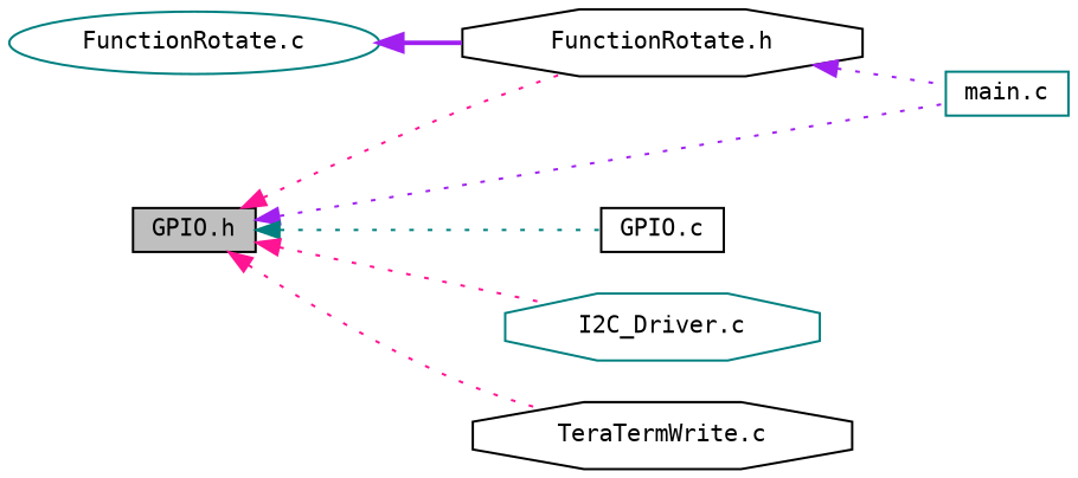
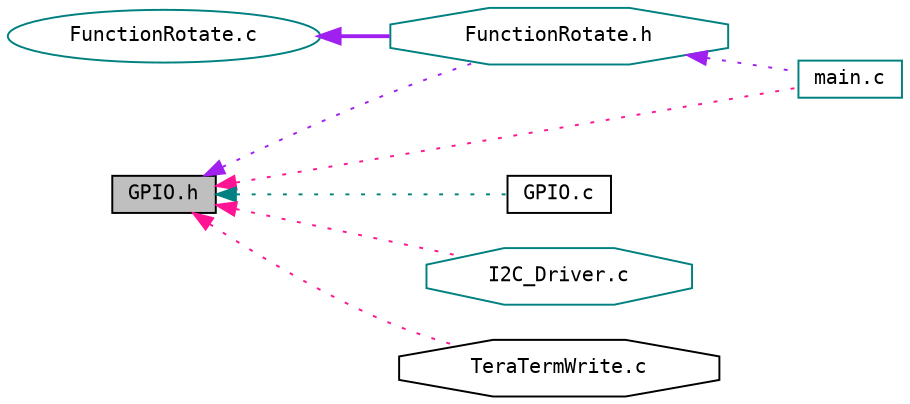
  digraph {
    fontname="DejaVu Sans Mono"
    rankdir=LR
    node [color=teal fillcolor=white fontname="DejaVu Sans Mono" fontsize=10 shape=box style=filled]
    edge [color=purple dir=back fontname="DejaVu Sans Mono" fontsize=10 labelfontname=Helvetica labelfontsize=10 style=dotted]
    n1 [color=black fillcolor=grey75 fontcolor=black height=0.2 label="GPIO.h" width=0.4]
-   n2 [color=black height=0.2 label="FunctionRotate.h" shape=octagon width=0.4]
+   n2 [height=0.2 label="FunctionRotate.h" shape=octagon width=0.4]
    n3 [height=0.2 label="main.c" width=0.4]
    n4 [color=black height=0.2 label="GPIO.c" width=0.4]
    n5 [height=0.2 label="I2C_Driver.c" shape=octagon width=0.4]
    n6 [color=black height=0.2 label="TeraTermWrite.c" shape=octagon width=0.4]
    n7 [height=0.2 label="FunctionRotate.c" shape=ellipse width=0.4]
-   n1 -> n2 [color=deeppink]
-   n1 -> n3
+   n1 -> n2
+   n1 -> n3 [color=deeppink]
    n1 -> n4 [color=teal]
    n1 -> n5 [color=deeppink]
    n1 -> n6 [color=deeppink]
    n2 -> n3
    n7 -> n2 [style=bold]
  }
